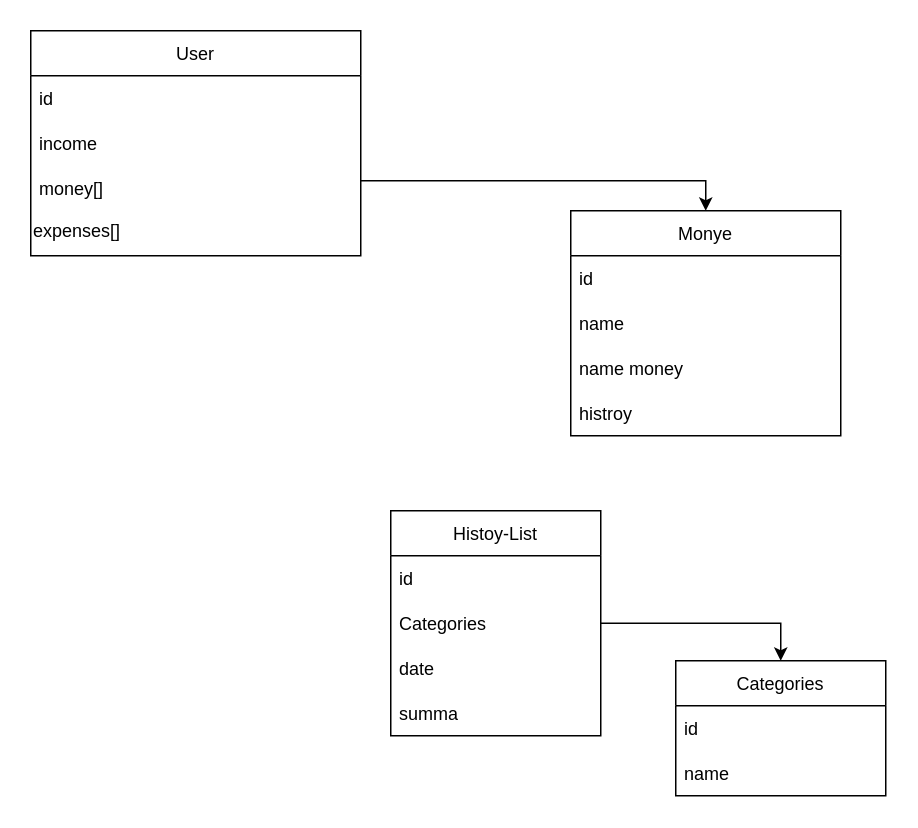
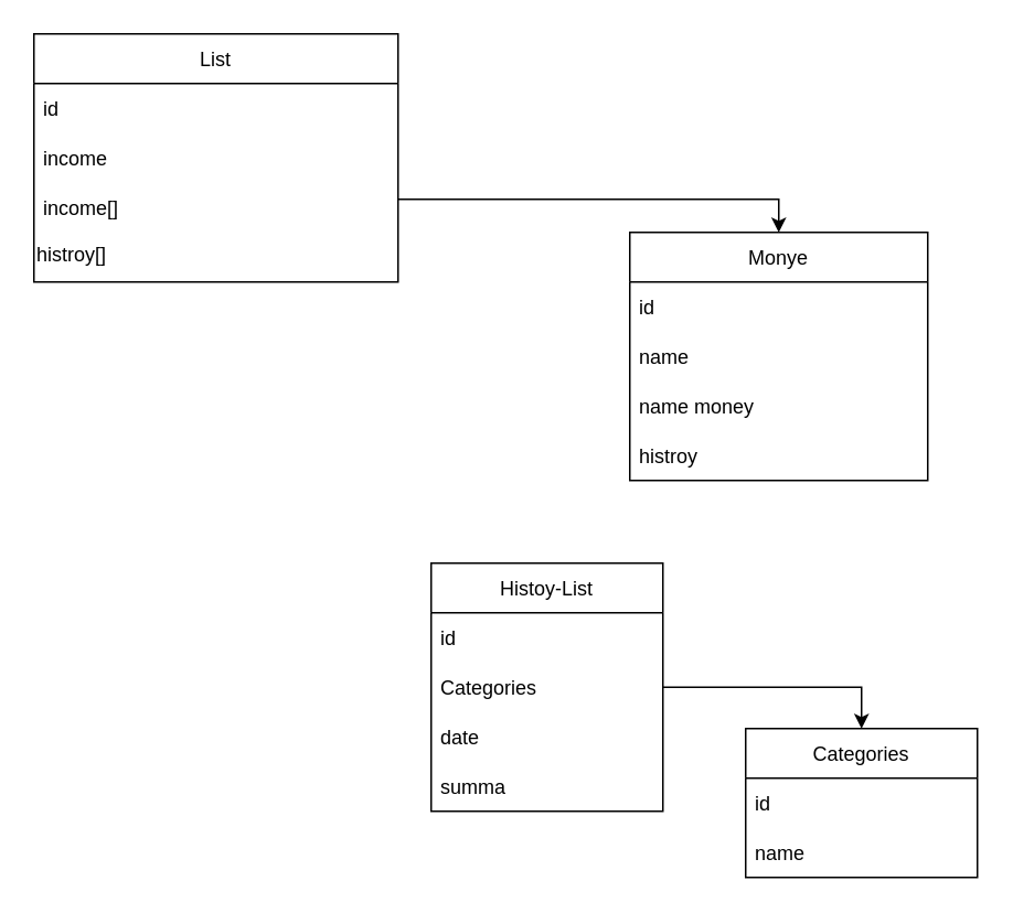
  <mxCell id="0" />
  <mxCell id="1" parent="0" />
  <mxCell id="2" value="Categories" style="swimlane;fontStyle=0;childLayout=stackLayout;horizontal=1;startSize=30;horizontalStack=0;resizeParent=1;resizeParentMax=0;resizeLast=0;collapsible=1;marginBottom=0;" vertex="1" parent="1"><mxGeometry x="450" y="440" width="140" height="90" as="geometry" /></mxCell>
  <mxCell id="3" value="id  " style="text;strokeColor=none;fillColor=none;align=left;verticalAlign=middle;spacingLeft=4;spacingRight=4;overflow=hidden;points=[[0,0.5],[1,0.5]];portConstraint=eastwest;rotatable=0;" vertex="1" parent="2"><mxGeometry y="30" width="140" height="30" as="geometry" /></mxCell>
  <mxCell id="4" value="name" style="text;strokeColor=none;fillColor=none;align=left;verticalAlign=middle;spacingLeft=4;spacingRight=4;overflow=hidden;points=[[0,0.5],[1,0.5]];portConstraint=eastwest;rotatable=0;" vertex="1" parent="2"><mxGeometry y="60" width="140" height="30" as="geometry" /></mxCell>
  <mxCell id="5" value="Monye" style="swimlane;fontStyle=0;childLayout=stackLayout;horizontal=1;startSize=30;horizontalStack=0;resizeParent=1;resizeParentMax=0;resizeLast=0;collapsible=1;marginBottom=0;" vertex="1" parent="1"><mxGeometry x="380" y="140" width="180" height="150" as="geometry" /></mxCell>
  <mxCell id="6" value="id  " style="text;strokeColor=none;fillColor=none;align=left;verticalAlign=middle;spacingLeft=4;spacingRight=4;overflow=hidden;points=[[0,0.5],[1,0.5]];portConstraint=eastwest;rotatable=0;" vertex="1" parent="5"><mxGeometry y="30" width="180" height="30" as="geometry" /></mxCell>
  <mxCell id="7" value="name" style="text;strokeColor=none;fillColor=none;align=left;verticalAlign=middle;spacingLeft=4;spacingRight=4;overflow=hidden;points=[[0,0.5],[1,0.5]];portConstraint=eastwest;rotatable=0;" vertex="1" parent="5"><mxGeometry y="60" width="180" height="30" as="geometry" /></mxCell>
  <mxCell id="8" value="name money" style="text;strokeColor=none;fillColor=none;align=left;verticalAlign=middle;spacingLeft=4;spacingRight=4;overflow=hidden;points=[[0,0.5],[1,0.5]];portConstraint=eastwest;rotatable=0;" vertex="1" parent="5"><mxGeometry y="90" width="180" height="30" as="geometry" /></mxCell>
  <mxCell id="9" value="histroy" style="text;strokeColor=none;fillColor=none;align=left;verticalAlign=middle;spacingLeft=4;spacingRight=4;overflow=hidden;points=[[0,0.5],[1,0.5]];portConstraint=eastwest;rotatable=0;" vertex="1" parent="5"><mxGeometry y="120" width="180" height="30" as="geometry" /></mxCell>
  <mxCell id="10" value="Histoy-List" style="swimlane;fontStyle=0;childLayout=stackLayout;horizontal=1;startSize=30;horizontalStack=0;resizeParent=1;resizeParentMax=0;resizeLast=0;collapsible=1;marginBottom=0;" vertex="1" parent="1"><mxGeometry x="260" y="340" width="140" height="150" as="geometry" /></mxCell>
  <mxCell id="11" value="id" style="text;strokeColor=none;fillColor=none;align=left;verticalAlign=middle;spacingLeft=4;spacingRight=4;overflow=hidden;points=[[0,0.5],[1,0.5]];portConstraint=eastwest;rotatable=0;" vertex="1" parent="10"><mxGeometry y="30" width="140" height="30" as="geometry" /></mxCell>
  <mxCell id="12" value="Categories" style="text;strokeColor=none;fillColor=none;align=left;verticalAlign=middle;spacingLeft=4;spacingRight=4;overflow=hidden;points=[[0,0.5],[1,0.5]];portConstraint=eastwest;rotatable=0;" vertex="1" parent="10"><mxGeometry y="60" width="140" height="30" as="geometry" /></mxCell>
  <mxCell id="13" value="date" style="text;strokeColor=none;fillColor=none;align=left;verticalAlign=middle;spacingLeft=4;spacingRight=4;overflow=hidden;points=[[0,0.5],[1,0.5]];portConstraint=eastwest;rotatable=0;" vertex="1" parent="10"><mxGeometry y="90" width="140" height="30" as="geometry" /></mxCell>
  <mxCell id="14" value="summa" style="text;strokeColor=none;fillColor=none;align=left;verticalAlign=middle;spacingLeft=4;spacingRight=4;overflow=hidden;points=[[0,0.5],[1,0.5]];portConstraint=eastwest;rotatable=0;" vertex="1" parent="10"><mxGeometry y="120" width="140" height="30" as="geometry" /></mxCell>
  <mxCell id="15" style="edgeStyle=orthogonalEdgeStyle;rounded=0;orthogonalLoop=1;jettySize=auto;html=1;entryX=0.5;entryY=0;entryDx=0;entryDy=0;" edge="1" parent="1" source="12" target="2"><mxGeometry relative="1" as="geometry" /></mxCell>
- <mxCell id="16" value="User" style="swimlane;fontStyle=0;childLayout=stackLayout;horizontal=1;startSize=30;horizontalStack=0;resizeParent=1;resizeParentMax=0;resizeLast=0;collapsible=1;marginBottom=0;" vertex="1" parent="1"><mxGeometry x="20" y="20" width="220" height="150" as="geometry" /></mxCell>
+ <mxCell id="16" value="List" style="swimlane;fontStyle=0;childLayout=stackLayout;horizontal=1;startSize=30;horizontalStack=0;resizeParent=1;resizeParentMax=0;resizeLast=0;collapsible=1;marginBottom=0;" vertex="1" parent="1"><mxGeometry x="20" y="20" width="220" height="150" as="geometry" /></mxCell>
  <mxCell id="17" value="id" style="text;strokeColor=none;fillColor=none;align=left;verticalAlign=middle;spacingLeft=4;spacingRight=4;overflow=hidden;points=[[0,0.5],[1,0.5]];portConstraint=eastwest;rotatable=0;" vertex="1" parent="16"><mxGeometry y="30" width="220" height="30" as="geometry" /></mxCell>
  <mxCell id="18" value="income" style="text;strokeColor=none;fillColor=none;align=left;verticalAlign=middle;spacingLeft=4;spacingRight=4;overflow=hidden;points=[[0,0.5],[1,0.5]];portConstraint=eastwest;rotatable=0;" vertex="1" parent="16"><mxGeometry y="60" width="220" height="30" as="geometry" /></mxCell>
- <mxCell id="19" value="money[]" style="text;strokeColor=none;fillColor=none;align=left;verticalAlign=middle;spacingLeft=4;spacingRight=4;overflow=hidden;points=[[0,0.5],[1,0.5]];portConstraint=eastwest;rotatable=0;" vertex="1" parent="16"><mxGeometry y="90" width="220" height="30" as="geometry" /></mxCell>
- <mxCell id="20" value="expenses[]" style="text;whiteSpace=wrap;html=1;" vertex="1" parent="16"><mxGeometry y="120" width="220" height="30" as="geometry" /></mxCell>
+ <mxCell id="19" value="income[]" style="text;strokeColor=none;fillColor=none;align=left;verticalAlign=middle;spacingLeft=4;spacingRight=4;overflow=hidden;points=[[0,0.5],[1,0.5]];portConstraint=eastwest;rotatable=0;" vertex="1" parent="16"><mxGeometry y="90" width="220" height="30" as="geometry" /></mxCell>
+ <mxCell id="20" value="histroy[]" style="text;whiteSpace=wrap;html=1;" vertex="1" parent="16"><mxGeometry y="120" width="220" height="30" as="geometry" /></mxCell>
  <mxCell id="21" style="edgeStyle=orthogonalEdgeStyle;rounded=0;orthogonalLoop=1;jettySize=auto;html=1;" edge="1" parent="1" source="19"><mxGeometry relative="1" as="geometry"><mxPoint x="470" y="140" as="targetPoint" /><Array as="points"><mxPoint x="470" y="120" /></Array></mxGeometry></mxCell>
